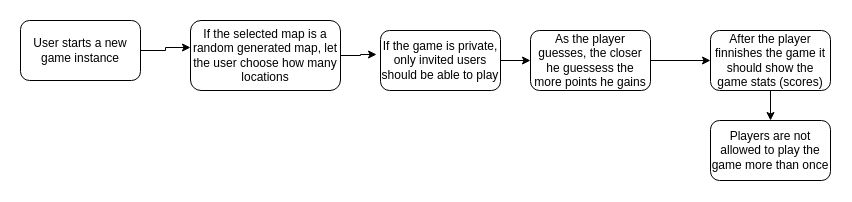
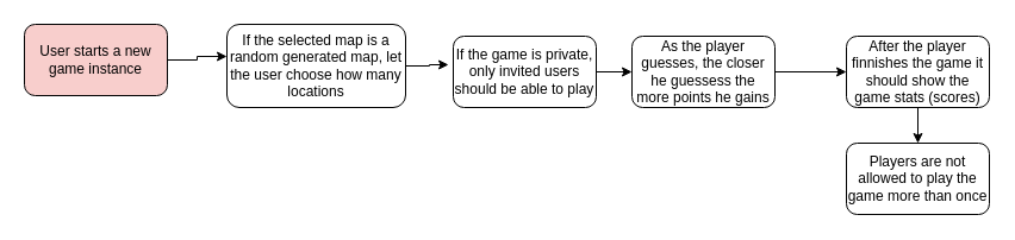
  <mxCell id="0" />
  <mxCell id="1" parent="0" />
  <mxCell id="2" style="edgeStyle=orthogonalEdgeStyle;rounded=0;orthogonalLoop=1;jettySize=auto;html=1;entryX=0;entryY=0.386;entryDx=0;entryDy=0;entryPerimeter=0;" edge="1" parent="1" source="3" target="5"><mxGeometry relative="1" as="geometry" /></mxCell>
- <mxCell id="3" value="User starts a new game instance" style="rounded=1;whiteSpace=wrap;html=1;" vertex="1" parent="1"><mxGeometry x="20" y="20" width="120" height="60" as="geometry" /></mxCell>
+ <mxCell id="3" value="User starts a new game instance" style="rounded=1;whiteSpace=wrap;html=1;fillColor=#f8cecc;" vertex="1" parent="1"><mxGeometry x="20" y="20" width="120" height="60" as="geometry" /></mxCell>
  <mxCell id="4" style="edgeStyle=orthogonalEdgeStyle;rounded=0;orthogonalLoop=1;jettySize=auto;html=1;entryX=-0.033;entryY=0.4;entryDx=0;entryDy=0;entryPerimeter=0;" edge="1" parent="1" source="5" target="7"><mxGeometry relative="1" as="geometry" /></mxCell>
  <mxCell id="5" value="If the selected map is a random generated map, let the user choose how many locations&lt;br&gt;" style="rounded=1;whiteSpace=wrap;html=1;" vertex="1" parent="1"><mxGeometry x="190" y="20" width="150" height="70" as="geometry" /></mxCell>
  <mxCell id="6" style="edgeStyle=orthogonalEdgeStyle;rounded=0;orthogonalLoop=1;jettySize=auto;html=1;" edge="1" parent="1" source="7" target="9"><mxGeometry relative="1" as="geometry" /></mxCell>
  <mxCell id="7" value="If the game is private, only invited users should be able to play" style="rounded=1;whiteSpace=wrap;html=1;" vertex="1" parent="1"><mxGeometry x="380" y="30" width="120" height="60" as="geometry" /></mxCell>
  <mxCell id="8" style="edgeStyle=orthogonalEdgeStyle;rounded=0;orthogonalLoop=1;jettySize=auto;html=1;entryX=0;entryY=0.5;entryDx=0;entryDy=0;" edge="1" parent="1" source="9" target="11"><mxGeometry relative="1" as="geometry" /></mxCell>
  <mxCell id="9" value="As the player guesses, the closer he guessess the more points he gains" style="rounded=1;whiteSpace=wrap;html=1;" vertex="1" parent="1"><mxGeometry x="530" y="30" width="120" height="60" as="geometry" /></mxCell>
  <mxCell id="10" style="edgeStyle=orthogonalEdgeStyle;rounded=0;orthogonalLoop=1;jettySize=auto;html=1;" edge="1" parent="1" source="11" target="12"><mxGeometry relative="1" as="geometry" /></mxCell>
  <mxCell id="11" value="After the player finnishes the game it should show the game stats (scores)" style="rounded=1;whiteSpace=wrap;html=1;" vertex="1" parent="1"><mxGeometry x="710" y="30" width="120" height="60" as="geometry" /></mxCell>
  <mxCell id="12" value="Players are not allowed to play the game more than once" style="rounded=1;whiteSpace=wrap;html=1;" vertex="1" parent="1"><mxGeometry x="710" y="120" width="120" height="60" as="geometry" /></mxCell>
